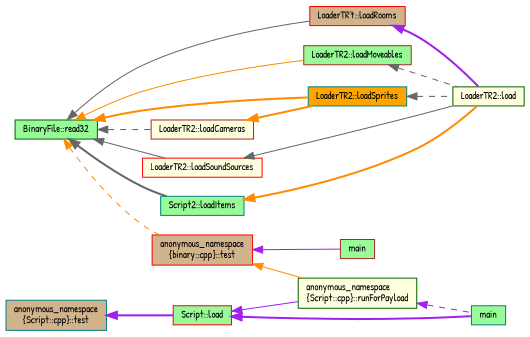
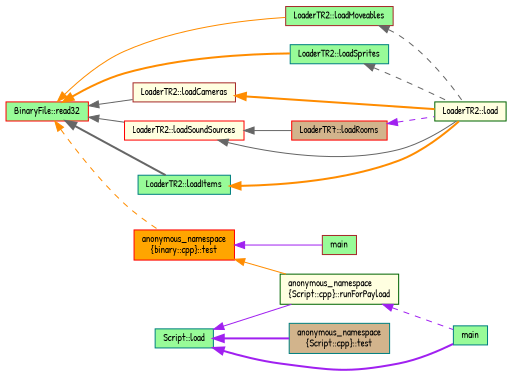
  digraph {
    fontname="Patrick Hand"
    rankdir=LR
    node [color=red fillcolor=palegreen fontname="Patrick Hand" fontsize=10 shape=record style=filled]
    edge [color=gray40 dir=back fontname="Patrick Hand" fontsize=10 labelfontname=Helvetica labelfontsize=10 style=solid]
-   n1 [color=darkgreen fontcolor=black height=0.2 label="BinaryFile::read32" width=0.4]
+   n1 [fontcolor=black height=0.2 label="BinaryFile::read32" width=0.4]
    n2 [fillcolor=tan height=0.2 label="LoaderTR7::loadRooms" width=0.4]
    n3 [color=brown height=0.2 label="LoaderTR2::loadMoveables" width=0.4]
-   n4 [color=teal fillcolor=orange height=0.2 label="LoaderTR2::loadSprites" width=0.4]
+   n4 [color=teal height=0.2 label="LoaderTR2::loadSprites" width=0.4]
    n5 [color=brown fillcolor=lightyellow height=0.2 label="LoaderTR2::loadCameras" width=0.4]
    n6 [fillcolor=lightyellow height=0.2 label="LoaderTR2::loadSoundSources" width=0.4]
-   n7 [color=teal height=0.2 label="Script2::loadItems" width=0.4]
-   n8 [fillcolor=tan height=0.2 label="anonymous_namespace\l\{binary::cpp\}::test" width=0.4]
+   n7 [color=teal height=0.2 label="LoaderTR2::loadItems" width=0.4]
+   n8 [fillcolor=orange height=0.2 label="anonymous_namespace\l\{binary::cpp\}::test" width=0.4]
    n9 [color=darkgreen fillcolor=lightyellow height=0.2 label="LoaderTR2::load" width=0.4]
-   n10 [height=0.2 label="Script::load" width=0.4]
+   n10 [color=teal height=0.2 label="Script::load" width=0.4]
    n11 [color=teal fillcolor=tan height=0.2 label="anonymous_namespace\l\{Script::cpp\}::test" width=0.4]
    n12 [color=darkgreen fillcolor=lightyellow height=0.2 label="anonymous_namespace\l\{Script::cpp\}::runForPayload" width=0.4]
    n13 [color=teal height=0.2 label=main width=0.4]
    n14 [color=brown height=0.2 label=main width=0.4]
-   n1 -> n2
+   n6 -> n2
    n1 -> n3 [color=darkorange]
    n1 -> n4 [color=darkorange style=bold]
-   n1 -> n5 [style=dashed]
+   n1 -> n5
    n1 -> n6
    n1 -> n7 [style=bold]
    n1 -> n8 [color=darkorange style=dashed]
-   n2 -> n9 [color=purple style=bold]
+   n2 -> n9 [color=purple style=dashed]
    n3 -> n9 [style=dashed]
    n4 -> n9 [style=dashed]
-   n5 -> n4 [color=darkorange style=bold]
+   n5 -> n9 [color=darkorange style=bold]
    n6 -> n9
    n7 -> n9 [color=darkorange style=bold]
    n8 -> n12 [color=darkorange]
    n8 -> n14 [color=purple]
-   n11 -> n10 [color=purple style=bold]
+   n10 -> n11 [color=purple style=bold]
    n10 -> n12 [color=purple]
    n10 -> n13 [color=purple style=bold]
    n12 -> n13 [color=purple style=dashed]
  }
